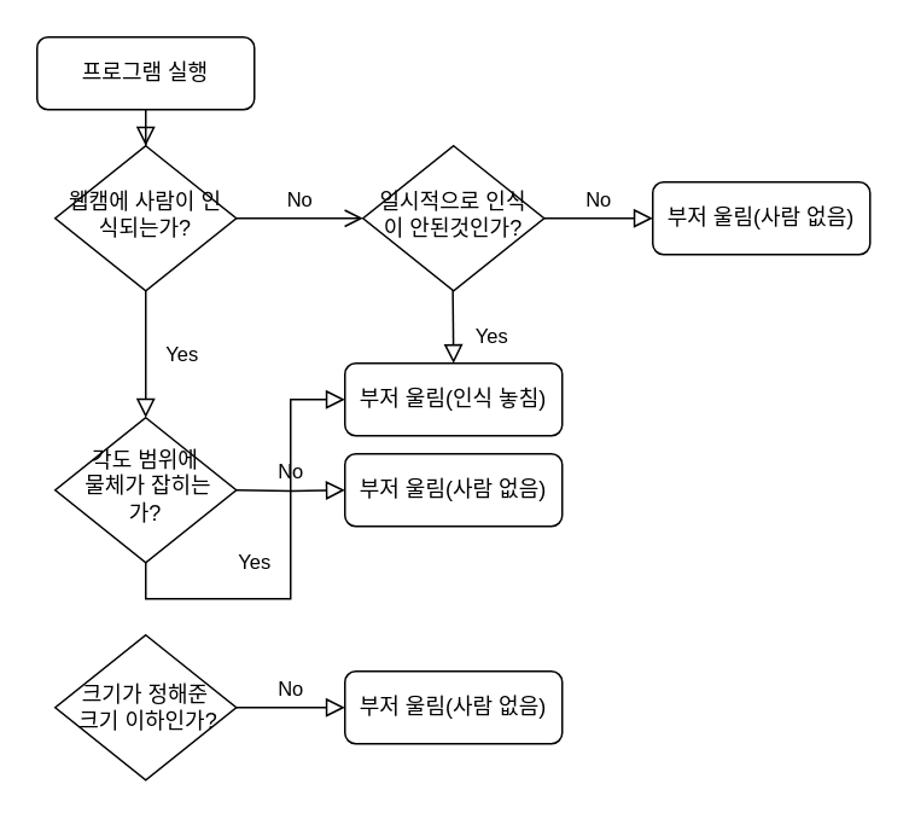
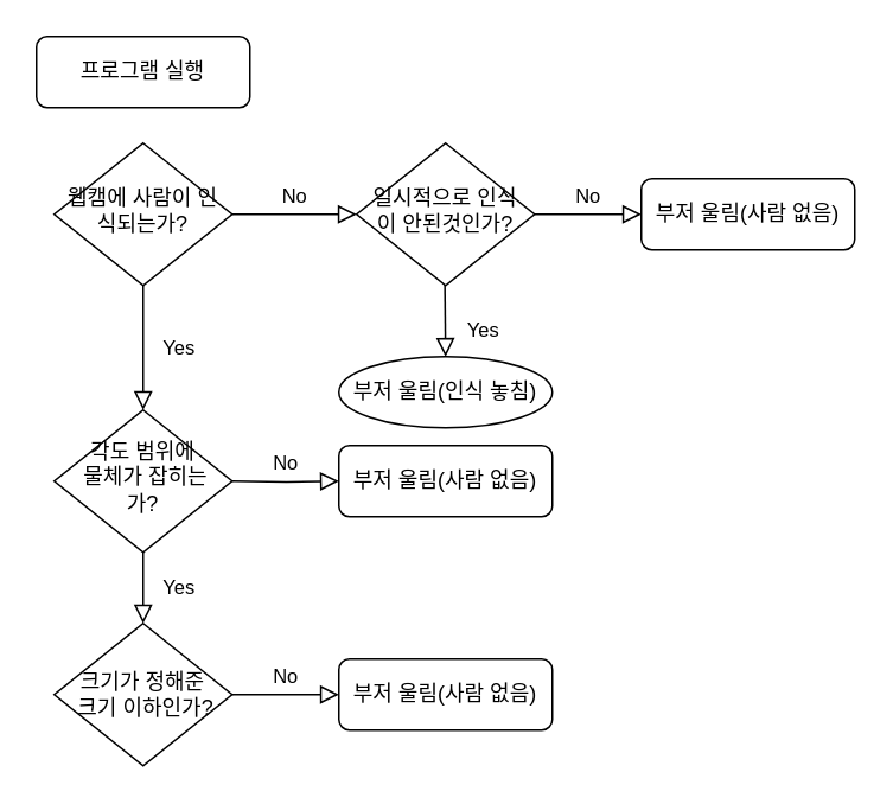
  <mxCell id="0" />
  <mxCell id="1" parent="0" />
- <mxCell id="2" value="" style="rounded=0;html=1;jettySize=auto;orthogonalLoop=1;fontSize=11;endArrow=block;endFill=0;endSize=8;strokeWidth=1;shadow=0;labelBackgroundColor=none;edgeStyle=orthogonalEdgeStyle;" parent="1" source="3" target="6" edge="1"><mxGeometry relative="1" as="geometry" /></mxCell>
  <mxCell id="3" value="프로그램 실행" style="rounded=1;whiteSpace=wrap;html=1;fontSize=12;glass=0;strokeWidth=1;shadow=0;" parent="1" vertex="1"><mxGeometry x="20" y="20" width="120" height="40" as="geometry" /></mxCell>
  <mxCell id="4" value="Yes" style="rounded=0;html=1;jettySize=auto;orthogonalLoop=1;fontSize=11;endArrow=block;endFill=0;endSize=8;strokeWidth=1;shadow=0;labelBackgroundColor=none;edgeStyle=orthogonalEdgeStyle;entryX=0.5;entryY=0;entryDx=0;entryDy=0;" parent="1" source="6" target="8" edge="1"><mxGeometry y="20" relative="1" as="geometry"><mxPoint as="offset" /><mxPoint x="80" y="290" as="targetPoint" /></mxGeometry></mxCell>
- <mxCell id="5" value="No" style="edgeStyle=orthogonalEdgeStyle;rounded=0;html=1;jettySize=auto;orthogonalLoop=1;fontSize=11;endArrow=open;endFill=0;endSize=8;strokeWidth=1;shadow=0;labelBackgroundColor=none;entryX=0;entryY=0.5;entryDx=0;entryDy=0;" parent="1" source="6" target="13" edge="1"><mxGeometry y="10" relative="1" as="geometry"><mxPoint as="offset" /><mxPoint x="210" y="120" as="targetPoint" /></mxGeometry></mxCell>
+ <mxCell id="5" value="No" style="edgeStyle=orthogonalEdgeStyle;rounded=0;html=1;jettySize=auto;orthogonalLoop=1;fontSize=11;endArrow=block;endFill=0;endSize=8;strokeWidth=1;shadow=0;labelBackgroundColor=none;entryX=0;entryY=0.5;entryDx=0;entryDy=0;" parent="1" source="6" target="13" edge="1"><mxGeometry y="10" relative="1" as="geometry"><mxPoint as="offset" /><mxPoint x="210" y="120" as="targetPoint" /></mxGeometry></mxCell>
  <mxCell id="6" value="웹캠에 사람이 인식되는가?" style="rhombus;whiteSpace=wrap;html=1;shadow=0;fontFamily=Helvetica;fontSize=12;align=center;strokeWidth=1;spacing=6;spacingTop=-4;" parent="1" vertex="1"><mxGeometry x="30" y="80" width="100" height="80" as="geometry" /></mxCell>
  <mxCell id="7" value="부저 울림(사람 없음)" style="rounded=1;whiteSpace=wrap;html=1;fontSize=12;glass=0;strokeWidth=1;shadow=0;" parent="1" vertex="1"><mxGeometry x="360" y="100" width="120" height="40" as="geometry" /></mxCell>
  <mxCell id="8" value="각도 범위에&lt;br&gt;&amp;nbsp;물체가 잡히는가?" style="rhombus;whiteSpace=wrap;html=1;shadow=0;fontFamily=Helvetica;fontSize=12;align=center;strokeWidth=1;spacing=6;spacingTop=-4;" vertex="1" parent="1"><mxGeometry x="30" y="230" width="100" height="80" as="geometry" /></mxCell>
  <mxCell id="9" value="Yes" style="rounded=0;html=1;jettySize=auto;orthogonalLoop=1;fontSize=11;endArrow=block;endFill=0;endSize=8;strokeWidth=1;shadow=0;labelBackgroundColor=none;edgeStyle=orthogonalEdgeStyle;entryX=0.5;entryY=0;entryDx=0;entryDy=0;" edge="1" parent="1" target="15"><mxGeometry x="0.006" y="10" relative="1" as="geometry"><mxPoint x="11" y="10" as="offset" /><mxPoint x="249.5" y="150" as="sourcePoint" /><mxPoint x="249.5" y="200" as="targetPoint" /></mxGeometry></mxCell>
- <mxCell id="10" value="Yes" style="rounded=0;html=1;jettySize=auto;orthogonalLoop=1;fontSize=11;endArrow=block;endFill=0;endSize=8;strokeWidth=1;shadow=0;labelBackgroundColor=none;edgeStyle=orthogonalEdgeStyle;exitX=0.5;exitY=1;exitDx=0;exitDy=0;" edge="1" parent="1" source="8" target="15"><mxGeometry y="20" relative="1" as="geometry"><mxPoint as="offset" /><mxPoint x="79.5" y="430" as="sourcePoint" /><mxPoint x="80" y="360" as="targetPoint" /></mxGeometry></mxCell>
+ <mxCell id="10" value="Yes" style="rounded=0;html=1;jettySize=auto;orthogonalLoop=1;fontSize=11;endArrow=block;endFill=0;endSize=8;strokeWidth=1;shadow=0;labelBackgroundColor=none;edgeStyle=orthogonalEdgeStyle;exitX=0.5;exitY=1;exitDx=0;exitDy=0;entryX=0.5;entryY=0;entryDx=0;entryDy=0;" edge="1" parent="1" source="8" target="16"><mxGeometry y="20" relative="1" as="geometry"><mxPoint as="offset" /><mxPoint x="79.5" y="430" as="sourcePoint" /><mxPoint x="80" y="360" as="targetPoint" /></mxGeometry></mxCell>
  <mxCell id="11" value="No" style="edgeStyle=orthogonalEdgeStyle;rounded=0;html=1;jettySize=auto;orthogonalLoop=1;fontSize=11;endArrow=block;endFill=0;endSize=8;strokeWidth=1;shadow=0;labelBackgroundColor=none;" edge="1" parent="1" target="12"><mxGeometry y="10" relative="1" as="geometry"><mxPoint as="offset" /><mxPoint x="130" y="270" as="sourcePoint" /></mxGeometry></mxCell>
  <mxCell id="12" value="부저 울림(사람 없음)" style="rounded=1;whiteSpace=wrap;html=1;fontSize=12;glass=0;strokeWidth=1;shadow=0;" vertex="1" parent="1"><mxGeometry x="190" y="250" width="120" height="40" as="geometry" /></mxCell>
  <mxCell id="13" value="일시적으로 인식이 안된것인가?" style="rhombus;whiteSpace=wrap;html=1;shadow=0;fontFamily=Helvetica;fontSize=12;align=center;strokeWidth=1;spacing=6;spacingTop=-4;" vertex="1" parent="1"><mxGeometry x="200" y="80" width="100" height="80" as="geometry" /></mxCell>
  <mxCell id="14" value="No" style="edgeStyle=orthogonalEdgeStyle;rounded=0;html=1;jettySize=auto;orthogonalLoop=1;fontSize=11;endArrow=block;endFill=0;endSize=8;strokeWidth=1;shadow=0;labelBackgroundColor=none;entryX=0;entryY=0.5;entryDx=0;entryDy=0;exitX=1;exitY=0.5;exitDx=0;exitDy=0;" edge="1" parent="1" source="13" target="7"><mxGeometry y="10" relative="1" as="geometry"><mxPoint as="offset" /><mxPoint x="310" y="119.5" as="sourcePoint" /><mxPoint x="380" y="119.5" as="targetPoint" /></mxGeometry></mxCell>
- <mxCell id="15" value="부저 울림(인식 놓침)" style="rounded=1;whiteSpace=wrap;html=1;fontSize=12;glass=0;strokeWidth=1;shadow=0;" vertex="1" parent="1"><mxGeometry x="190" y="200" width="120" height="40" as="geometry" /></mxCell>
+ <mxCell id="15" value="부저 울림(인식 놓침)" style="ellipse;whiteSpace=wrap;html=1;fontSize=12;glass=0;strokeWidth=1;shadow=0;" vertex="1" parent="1"><mxGeometry x="190" y="200" width="120" height="40" as="geometry" /></mxCell>
  <mxCell id="16" value="크기가 정해준&lt;br&gt;&amp;nbsp;크기 이하인가?" style="rhombus;whiteSpace=wrap;html=1;" vertex="1" parent="1"><mxGeometry x="30" y="350" width="100" height="80" as="geometry" /></mxCell>
  <mxCell id="17" value="No" style="edgeStyle=orthogonalEdgeStyle;rounded=0;html=1;jettySize=auto;orthogonalLoop=1;fontSize=11;endArrow=block;endFill=0;endSize=8;strokeWidth=1;shadow=0;labelBackgroundColor=none;exitX=1;exitY=0.5;exitDx=0;exitDy=0;entryX=0;entryY=0.5;entryDx=0;entryDy=0;" edge="1" parent="1" source="16" target="18"><mxGeometry y="10" relative="1" as="geometry"><mxPoint as="offset" /><mxPoint x="140" y="389.5" as="sourcePoint" /><mxPoint x="190" y="390" as="targetPoint" /></mxGeometry></mxCell>
  <mxCell id="18" value="부저 울림(사람 없음)" style="rounded=1;whiteSpace=wrap;html=1;fontSize=12;glass=0;strokeWidth=1;shadow=0;" vertex="1" parent="1"><mxGeometry x="190" y="370" width="120" height="40" as="geometry" /></mxCell>
